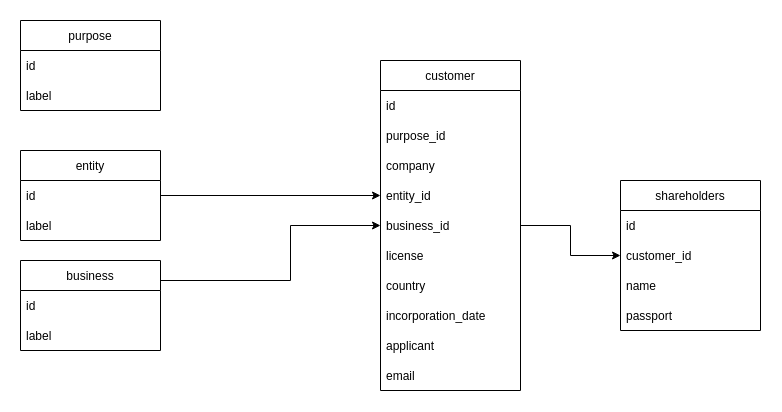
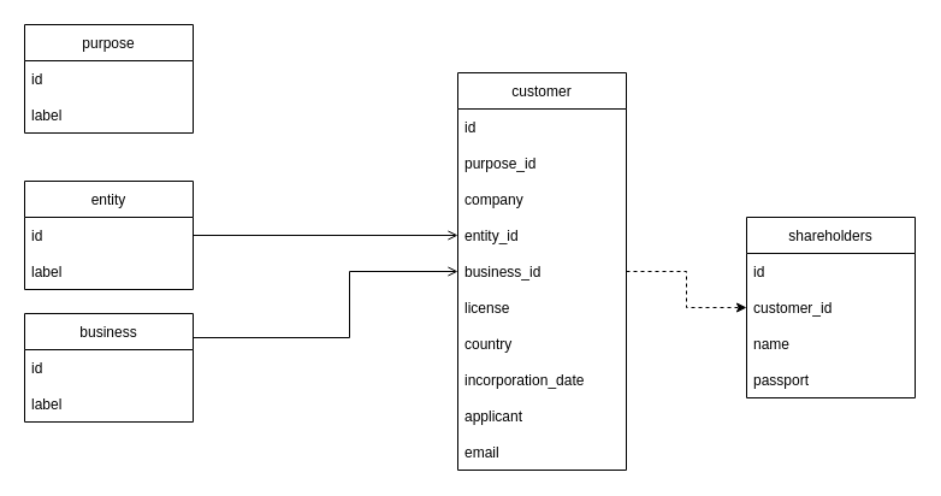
  <mxCell id="0" />
  <mxCell id="1" parent="0" />
  <mxCell id="2" value="purpose" style="swimlane;fontStyle=0;childLayout=stackLayout;horizontal=1;startSize=30;horizontalStack=0;resizeParent=1;resizeParentMax=0;resizeLast=0;collapsible=1;marginBottom=0;" vertex="1" parent="1"><mxGeometry x="20" y="20" width="140" height="90" as="geometry" /></mxCell>
  <mxCell id="3" value="id" style="text;strokeColor=none;fillColor=none;align=left;verticalAlign=middle;spacingLeft=4;spacingRight=4;overflow=hidden;points=[[0,0.5],[1,0.5]];portConstraint=eastwest;rotatable=0;" vertex="1" parent="2"><mxGeometry y="30" width="140" height="30" as="geometry" /></mxCell>
  <mxCell id="4" value="label" style="text;strokeColor=none;fillColor=none;align=left;verticalAlign=middle;spacingLeft=4;spacingRight=4;overflow=hidden;points=[[0,0.5],[1,0.5]];portConstraint=eastwest;rotatable=0;" vertex="1" parent="2"><mxGeometry y="60" width="140" height="30" as="geometry" /></mxCell>
- <mxCell id="5" style="edgeStyle=orthogonalEdgeStyle;rounded=0;orthogonalLoop=1;jettySize=auto;html=1;" edge="1" parent="1" source="6" target="19"><mxGeometry relative="1" as="geometry"><Array as="points"><mxPoint x="290" y="280" /><mxPoint x="290" y="225" /></Array></mxGeometry></mxCell>
+ <mxCell id="5" style="edgeStyle=orthogonalEdgeStyle;rounded=0;orthogonalLoop=1;jettySize=auto;html=1;endArrow=open;" edge="1" parent="1" source="6" target="19"><mxGeometry relative="1" as="geometry"><Array as="points"><mxPoint x="290" y="280" /><mxPoint x="290" y="225" /></Array></mxGeometry></mxCell>
  <mxCell id="6" value="business" style="swimlane;fontStyle=0;childLayout=stackLayout;horizontal=1;startSize=30;horizontalStack=0;resizeParent=1;resizeParentMax=0;resizeLast=0;collapsible=1;marginBottom=0;" vertex="1" parent="1"><mxGeometry x="20" y="260" width="140" height="90" as="geometry" /></mxCell>
  <mxCell id="7" value="id" style="text;strokeColor=none;fillColor=none;align=left;verticalAlign=middle;spacingLeft=4;spacingRight=4;overflow=hidden;points=[[0,0.5],[1,0.5]];portConstraint=eastwest;rotatable=0;" vertex="1" parent="6"><mxGeometry y="30" width="140" height="30" as="geometry" /></mxCell>
  <mxCell id="8" value="label" style="text;strokeColor=none;fillColor=none;align=left;verticalAlign=middle;spacingLeft=4;spacingRight=4;overflow=hidden;points=[[0,0.5],[1,0.5]];portConstraint=eastwest;rotatable=0;" vertex="1" parent="6"><mxGeometry y="60" width="140" height="30" as="geometry" /></mxCell>
- <mxCell id="9" style="edgeStyle=orthogonalEdgeStyle;rounded=0;orthogonalLoop=1;jettySize=auto;html=1;" edge="1" parent="1" source="10" target="18"><mxGeometry relative="1" as="geometry" /></mxCell>
+ <mxCell id="9" style="edgeStyle=orthogonalEdgeStyle;rounded=0;orthogonalLoop=1;jettySize=auto;html=1;endArrow=open;" edge="1" parent="1" source="10" target="18"><mxGeometry relative="1" as="geometry" /></mxCell>
  <mxCell id="10" value="entity" style="swimlane;fontStyle=0;childLayout=stackLayout;horizontal=1;startSize=30;horizontalStack=0;resizeParent=1;resizeParentMax=0;resizeLast=0;collapsible=1;marginBottom=0;" vertex="1" parent="1"><mxGeometry x="20" y="150" width="140" height="90" as="geometry" /></mxCell>
  <mxCell id="11" value="id" style="text;strokeColor=none;fillColor=none;align=left;verticalAlign=middle;spacingLeft=4;spacingRight=4;overflow=hidden;points=[[0,0.5],[1,0.5]];portConstraint=eastwest;rotatable=0;" vertex="1" parent="10"><mxGeometry y="30" width="140" height="30" as="geometry" /></mxCell>
  <mxCell id="12" value="label" style="text;strokeColor=none;fillColor=none;align=left;verticalAlign=middle;spacingLeft=4;spacingRight=4;overflow=hidden;points=[[0,0.5],[1,0.5]];portConstraint=eastwest;rotatable=0;" vertex="1" parent="10"><mxGeometry y="60" width="140" height="30" as="geometry" /></mxCell>
- <mxCell id="13" style="edgeStyle=orthogonalEdgeStyle;rounded=0;orthogonalLoop=1;jettySize=auto;html=1;" edge="1" parent="1" source="14" target="27"><mxGeometry relative="1" as="geometry" /></mxCell>
+ <mxCell id="13" style="edgeStyle=orthogonalEdgeStyle;rounded=0;orthogonalLoop=1;jettySize=auto;html=1;dashed=1;" edge="1" parent="1" source="14" target="27"><mxGeometry relative="1" as="geometry" /></mxCell>
  <mxCell id="14" value="customer" style="swimlane;fontStyle=0;childLayout=stackLayout;horizontal=1;startSize=30;horizontalStack=0;resizeParent=1;resizeParentMax=0;resizeLast=0;collapsible=1;marginBottom=0;" vertex="1" parent="1"><mxGeometry x="380" y="60" width="140" height="330" as="geometry" /></mxCell>
  <mxCell id="15" value="id" style="text;strokeColor=none;fillColor=none;align=left;verticalAlign=middle;spacingLeft=4;spacingRight=4;overflow=hidden;points=[[0,0.5],[1,0.5]];portConstraint=eastwest;rotatable=0;" vertex="1" parent="14"><mxGeometry y="30" width="140" height="30" as="geometry" /></mxCell>
  <mxCell id="16" value="purpose_id" style="text;strokeColor=none;fillColor=none;align=left;verticalAlign=middle;spacingLeft=4;spacingRight=4;overflow=hidden;points=[[0,0.5],[1,0.5]];portConstraint=eastwest;rotatable=0;" vertex="1" parent="14"><mxGeometry y="60" width="140" height="30" as="geometry" /></mxCell>
  <mxCell id="17" value="company" style="text;strokeColor=none;fillColor=none;align=left;verticalAlign=middle;spacingLeft=4;spacingRight=4;overflow=hidden;points=[[0,0.5],[1,0.5]];portConstraint=eastwest;rotatable=0;" vertex="1" parent="14"><mxGeometry y="90" width="140" height="30" as="geometry" /></mxCell>
  <mxCell id="18" value="entity_id" style="text;strokeColor=none;fillColor=none;align=left;verticalAlign=middle;spacingLeft=4;spacingRight=4;overflow=hidden;points=[[0,0.5],[1,0.5]];portConstraint=eastwest;rotatable=0;" vertex="1" parent="14"><mxGeometry y="120" width="140" height="30" as="geometry" /></mxCell>
  <mxCell id="19" value="business_id" style="text;strokeColor=none;fillColor=none;align=left;verticalAlign=middle;spacingLeft=4;spacingRight=4;overflow=hidden;points=[[0,0.5],[1,0.5]];portConstraint=eastwest;rotatable=0;" vertex="1" parent="14"><mxGeometry y="150" width="140" height="30" as="geometry" /></mxCell>
  <mxCell id="20" value="license" style="text;strokeColor=none;fillColor=none;align=left;verticalAlign=middle;spacingLeft=4;spacingRight=4;overflow=hidden;points=[[0,0.5],[1,0.5]];portConstraint=eastwest;rotatable=0;" vertex="1" parent="14"><mxGeometry y="180" width="140" height="30" as="geometry" /></mxCell>
  <mxCell id="21" value="country" style="text;strokeColor=none;fillColor=none;align=left;verticalAlign=middle;spacingLeft=4;spacingRight=4;overflow=hidden;points=[[0,0.5],[1,0.5]];portConstraint=eastwest;rotatable=0;" vertex="1" parent="14"><mxGeometry y="210" width="140" height="30" as="geometry" /></mxCell>
  <mxCell id="22" value="incorporation_date" style="text;strokeColor=none;fillColor=none;align=left;verticalAlign=middle;spacingLeft=4;spacingRight=4;overflow=hidden;points=[[0,0.5],[1,0.5]];portConstraint=eastwest;rotatable=0;" vertex="1" parent="14"><mxGeometry y="240" width="140" height="30" as="geometry" /></mxCell>
  <mxCell id="23" value="applicant" style="text;strokeColor=none;fillColor=none;align=left;verticalAlign=middle;spacingLeft=4;spacingRight=4;overflow=hidden;points=[[0,0.5],[1,0.5]];portConstraint=eastwest;rotatable=0;" vertex="1" parent="14"><mxGeometry y="270" width="140" height="30" as="geometry" /></mxCell>
  <mxCell id="24" value="email" style="text;strokeColor=none;fillColor=none;align=left;verticalAlign=middle;spacingLeft=4;spacingRight=4;overflow=hidden;points=[[0,0.5],[1,0.5]];portConstraint=eastwest;rotatable=0;" vertex="1" parent="14"><mxGeometry y="300" width="140" height="30" as="geometry" /></mxCell>
  <mxCell id="25" value="shareholders" style="swimlane;fontStyle=0;childLayout=stackLayout;horizontal=1;startSize=30;horizontalStack=0;resizeParent=1;resizeParentMax=0;resizeLast=0;collapsible=1;marginBottom=0;" vertex="1" parent="1"><mxGeometry x="620" y="180" width="140" height="150" as="geometry" /></mxCell>
  <mxCell id="26" value="id" style="text;strokeColor=none;fillColor=none;align=left;verticalAlign=middle;spacingLeft=4;spacingRight=4;overflow=hidden;points=[[0,0.5],[1,0.5]];portConstraint=eastwest;rotatable=0;" vertex="1" parent="25"><mxGeometry y="30" width="140" height="30" as="geometry" /></mxCell>
  <mxCell id="27" value="customer_id" style="text;strokeColor=none;fillColor=none;align=left;verticalAlign=middle;spacingLeft=4;spacingRight=4;overflow=hidden;points=[[0,0.5],[1,0.5]];portConstraint=eastwest;rotatable=0;" vertex="1" parent="25"><mxGeometry y="60" width="140" height="30" as="geometry" /></mxCell>
  <mxCell id="28" value="name" style="text;strokeColor=none;fillColor=none;align=left;verticalAlign=middle;spacingLeft=4;spacingRight=4;overflow=hidden;points=[[0,0.5],[1,0.5]];portConstraint=eastwest;rotatable=0;" vertex="1" parent="25"><mxGeometry y="90" width="140" height="30" as="geometry" /></mxCell>
  <mxCell id="29" value="passport" style="text;strokeColor=none;fillColor=none;align=left;verticalAlign=middle;spacingLeft=4;spacingRight=4;overflow=hidden;points=[[0,0.5],[1,0.5]];portConstraint=eastwest;rotatable=0;" vertex="1" parent="25"><mxGeometry y="120" width="140" height="30" as="geometry" /></mxCell>
